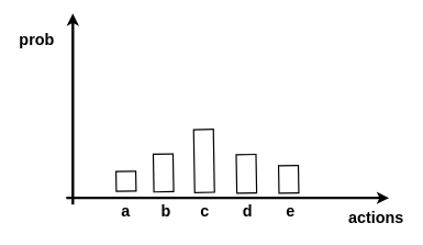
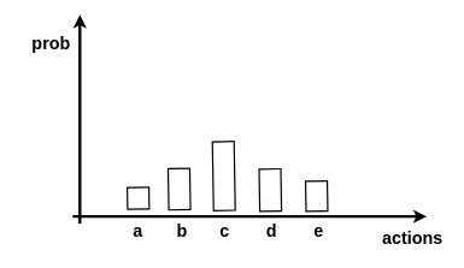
  <mxCell id="0" />
  <mxCell id="1" parent="0" />
  <mxCell id="2" value="" style="endArrow=classic;html=1;rounded=0;strokeWidth=4;" edge="1" parent="1"><mxGeometry width="50" height="50" relative="1" as="geometry"><mxPoint x="110" y="310" as="sourcePoint" /><mxPoint x="110" y="20" as="targetPoint" /></mxGeometry></mxCell>
  <mxCell id="3" value="" style="endArrow=classic;html=1;rounded=0;strokeWidth=4;" edge="1" parent="1"><mxGeometry width="50" height="50" relative="1" as="geometry"><mxPoint x="100" y="300" as="sourcePoint" /><mxPoint x="590" y="300" as="targetPoint" /></mxGeometry></mxCell>
  <mxCell id="4" value="" style="rounded=0;whiteSpace=wrap;html=1;rotation=-91;strokeWidth=2;" vertex="1" parent="1"><mxGeometry x="175.79" y="259.73" width="30" height="30" as="geometry" /></mxCell>
  <mxCell id="5" value="a" style="text;strokeColor=none;fillColor=none;html=1;fontSize=24;fontStyle=1;verticalAlign=middle;align=center;strokeWidth=2;" vertex="1" parent="1"><mxGeometry x="140" y="300" width="100" height="40" as="geometry" /></mxCell>
  <mxCell id="6" value="b" style="text;strokeColor=none;fillColor=none;html=1;fontSize=24;fontStyle=1;verticalAlign=middle;align=center;strokeWidth=2;" vertex="1" parent="1"><mxGeometry x="201" y="301" width="100" height="40" as="geometry" /></mxCell>
  <mxCell id="7" value="c" style="text;strokeColor=none;fillColor=none;html=1;fontSize=24;fontStyle=1;verticalAlign=middle;align=center;strokeWidth=2;" vertex="1" parent="1"><mxGeometry x="260" y="301" width="100" height="40" as="geometry" /></mxCell>
  <mxCell id="8" value="d" style="text;strokeColor=none;fillColor=none;html=1;fontSize=24;fontStyle=1;verticalAlign=middle;align=center;strokeWidth=2;" vertex="1" parent="1"><mxGeometry x="325" y="301" width="100" height="40" as="geometry" /></mxCell>
  <mxCell id="9" value="e" style="text;strokeColor=none;fillColor=none;html=1;fontSize=24;fontStyle=1;verticalAlign=middle;align=center;strokeWidth=2;" vertex="1" parent="1"><mxGeometry x="390" y="300" width="100" height="40" as="geometry" /></mxCell>
  <mxCell id="10" value="" style="rounded=0;whiteSpace=wrap;html=1;rotation=-91;strokeWidth=2;" vertex="1" parent="1"><mxGeometry x="218.95" y="247.13" width="57.21" height="30" as="geometry" /></mxCell>
  <mxCell id="11" value="" style="rounded=0;whiteSpace=wrap;html=1;rotation=-91;strokeWidth=2;" vertex="1" parent="1"><mxGeometry x="261.42" y="228.94" width="95.6" height="30" as="geometry" /></mxCell>
  <mxCell id="12" value="" style="rounded=0;whiteSpace=wrap;html=1;rotation=-91;strokeWidth=2;" vertex="1" parent="1"><mxGeometry x="344.24" y="248.43" width="58.62" height="30" as="geometry" /></mxCell>
  <mxCell id="13" value="" style="rounded=0;whiteSpace=wrap;html=1;rotation=-91;strokeWidth=2;" vertex="1" parent="1"><mxGeometry x="416.82" y="256.86" width="41.76" height="30" as="geometry" /></mxCell>
- <mxCell id="14" value="prob" style="text;strokeColor=none;fillColor=none;html=1;fontSize=24;fontStyle=1;verticalAlign=middle;align=center;strokeWidth=2;" vertex="1" parent="1"><mxGeometry x="5" y="40" width="100" height="40" as="geometry" /></mxCell>
+ <mxCell id="14" value="prob" style="text;strokeColor=none;fillColor=none;html=1;fontSize=24;fontStyle=1;verticalAlign=middle;align=center;strokeWidth=2;" vertex="1" parent="1"><mxGeometry x="20" y="40" width="100" height="40" as="geometry" /></mxCell>
  <mxCell id="15" value="actions" style="text;strokeColor=none;fillColor=none;html=1;fontSize=24;fontStyle=1;verticalAlign=middle;align=center;strokeWidth=2;" vertex="1" parent="1"><mxGeometry x="520" y="310" width="100" height="40" as="geometry" /></mxCell>
